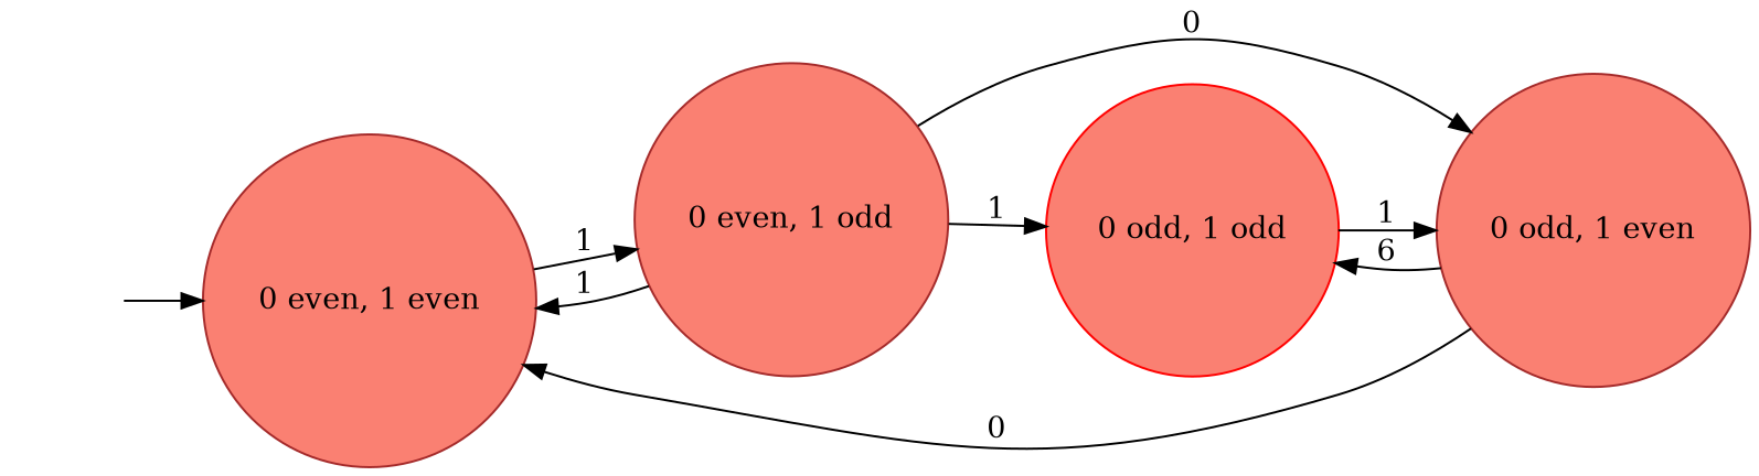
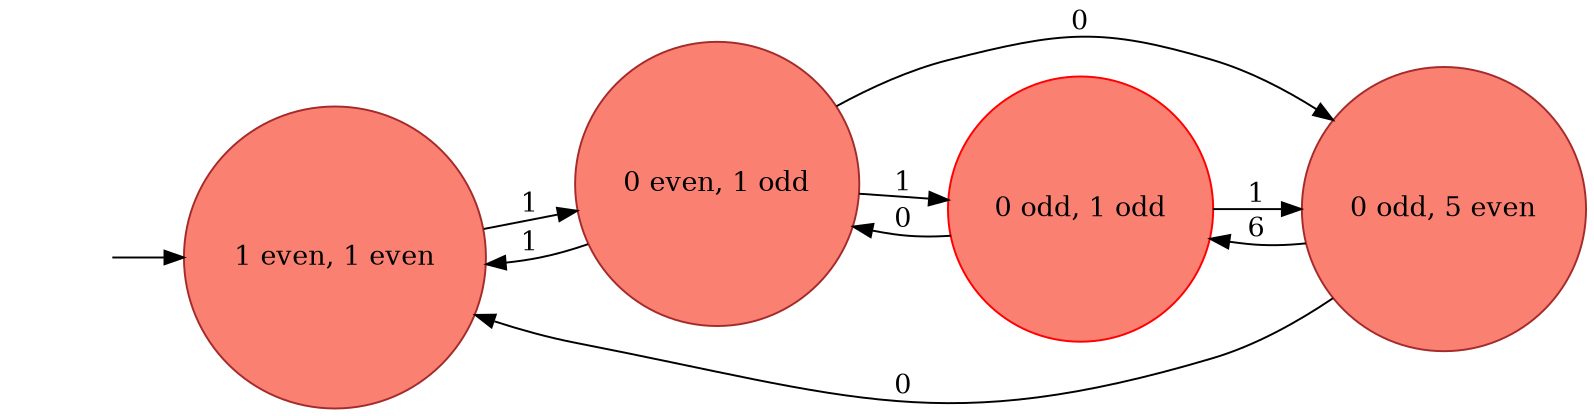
  digraph {
    rankdir=LR
    node [style="solid,filled" color=brown fillcolor=salmon shape=circle]
    0 [style=invis color="" fillcolor="" shape=""]
-   "0 even, 1 even"
+   "0 even, 1 even" [label="1 even, 1 even"]
    "0 even, 1 odd"
-   "0 odd, 1 even"
+   "0 odd, 1 even" [label="0 odd, 5 even"]
    "0 odd, 1 odd" [color=red]
    0 -> "0 even, 1 even"
    "0 even, 1 even" -> "0 even, 1 odd" [label=1]
    "0 even, 1 odd" -> "0 even, 1 even" [label=1]
    "0 even, 1 odd" -> "0 odd, 1 even" [label=0]
    "0 even, 1 odd" -> "0 odd, 1 odd" [label=1]
    "0 odd, 1 even" -> "0 even, 1 even" [label=0]
    "0 odd, 1 even" -> "0 odd, 1 odd" [label=6]
+   "0 odd, 1 odd" -> "0 even, 1 odd" [label=0]
    "0 odd, 1 odd" -> "0 odd, 1 even" [label=1]
  }
